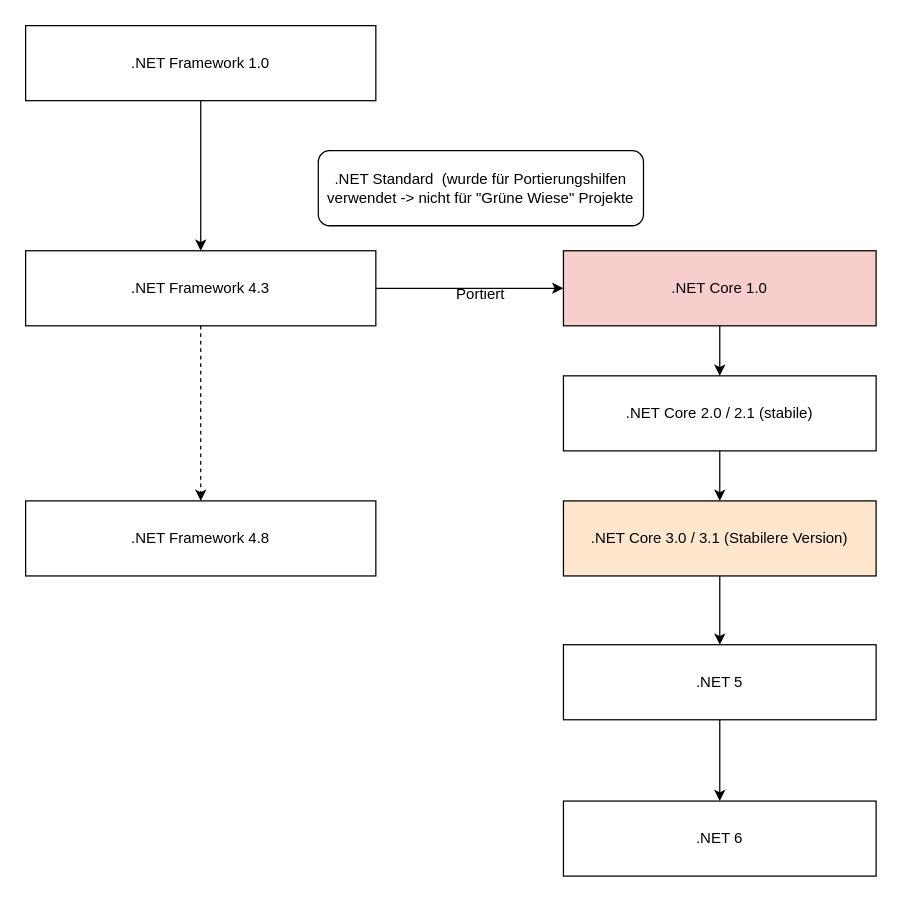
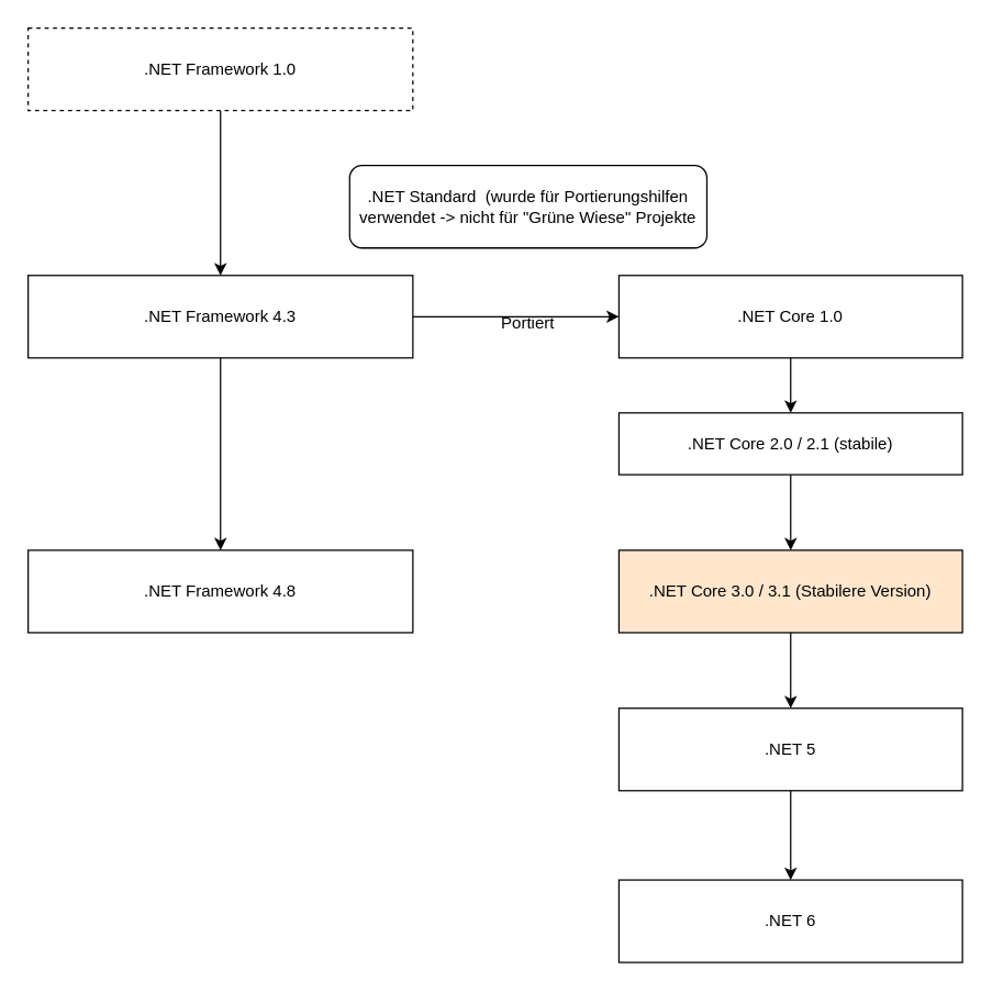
  <mxCell id="0" />
  <mxCell id="1" parent="0" />
- <mxCell id="2" value=".NET Framework 1.0" style="rounded=0;whiteSpace=wrap;html=1;" vertex="1" parent="1"><mxGeometry x="20" y="20" width="280" height="60" as="geometry" /></mxCell>
+ <mxCell id="2" value=".NET Framework 1.0" style="rounded=0;whiteSpace=wrap;html=1;dashed=1;" vertex="1" parent="1"><mxGeometry x="20" y="20" width="280" height="60" as="geometry" /></mxCell>
  <mxCell id="3" value=".NET Framework 4.8" style="rounded=0;whiteSpace=wrap;html=1;" vertex="1" parent="1"><mxGeometry x="20" y="400" width="280" height="60" as="geometry" /></mxCell>
  <mxCell id="4" value=".NET Framework 4.3" style="rounded=0;whiteSpace=wrap;html=1;" vertex="1" parent="1"><mxGeometry x="20" y="200" width="280" height="60" as="geometry" /></mxCell>
  <mxCell id="5" value="" style="endArrow=classic;html=1;rounded=0;exitX=0.5;exitY=1;exitDx=0;exitDy=0;" edge="1" parent="1" source="2" target="4"><mxGeometry width="50" height="50" relative="1" as="geometry"><mxPoint x="360" y="390" as="sourcePoint" /><mxPoint x="410" y="340" as="targetPoint" /></mxGeometry></mxCell>
- <mxCell id="6" value="" style="endArrow=classic;html=1;rounded=0;exitX=0.5;exitY=1;exitDx=0;exitDy=0;entryX=0.5;entryY=0;entryDx=0;entryDy=0;dashed=1;" edge="1" parent="1" source="4" target="3"><mxGeometry width="50" height="50" relative="1" as="geometry"><mxPoint x="360" y="390" as="sourcePoint" /><mxPoint x="410" y="340" as="targetPoint" /></mxGeometry></mxCell>
+ <mxCell id="6" value="" style="endArrow=classic;html=1;rounded=0;exitX=0.5;exitY=1;exitDx=0;exitDy=0;entryX=0.5;entryY=0;entryDx=0;entryDy=0;" edge="1" parent="1" source="4" target="3"><mxGeometry width="50" height="50" relative="1" as="geometry"><mxPoint x="360" y="390" as="sourcePoint" /><mxPoint x="410" y="340" as="targetPoint" /></mxGeometry></mxCell>
  <mxCell id="7" value="" style="endArrow=classic;html=1;rounded=0;exitX=1;exitY=0.5;exitDx=0;exitDy=0;" edge="1" parent="1" source="4" target="8"><mxGeometry width="50" height="50" relative="1" as="geometry"><mxPoint x="360" y="390" as="sourcePoint" /><mxPoint x="470" y="230" as="targetPoint" /></mxGeometry></mxCell>
- <mxCell id="8" value=".NET Core 1.0" style="rounded=0;whiteSpace=wrap;html=1;fillColor=#f8cecc;" vertex="1" parent="1"><mxGeometry x="450" y="200" width="250" height="60" as="geometry" /></mxCell>
+ <mxCell id="8" value=".NET Core 1.0" style="rounded=0;whiteSpace=wrap;html=1;" vertex="1" parent="1"><mxGeometry x="450" y="200" width="250" height="60" as="geometry" /></mxCell>
  <mxCell id="9" value="Portiert" style="text;html=1;strokeColor=none;fillColor=none;align=center;verticalAlign=middle;whiteSpace=wrap;rounded=0;" vertex="1" parent="1"><mxGeometry x="339" y="220" width="90" height="30" as="geometry" /></mxCell>
- <mxCell id="10" value=".NET Core 2.0 / 2.1 (stabile)" style="rounded=0;whiteSpace=wrap;html=1;" vertex="1" parent="1"><mxGeometry x="450" y="300" width="250" height="60" as="geometry" /></mxCell>
+ <mxCell id="10" value=".NET Core 2.0 / 2.1 (stabile)" style="rounded=0;whiteSpace=wrap;html=1;" vertex="1" parent="1"><mxGeometry x="450" y="300" width="250" height="45" as="geometry" /></mxCell>
  <mxCell id="11" value=".NET Core 3.0 / 3.1 (Stabilere Version)" style="rounded=0;whiteSpace=wrap;html=1;fillColor=#ffe6cc;" vertex="1" parent="1"><mxGeometry x="450" y="400" width="250" height="60" as="geometry" /></mxCell>
  <mxCell id="12" value="" style="endArrow=classic;html=1;rounded=0;exitX=0.5;exitY=1;exitDx=0;exitDy=0;entryX=0.5;entryY=0;entryDx=0;entryDy=0;" edge="1" parent="1" source="8" target="10"><mxGeometry width="50" height="50" relative="1" as="geometry"><mxPoint x="360" y="390" as="sourcePoint" /><mxPoint x="410" y="340" as="targetPoint" /></mxGeometry></mxCell>
  <mxCell id="13" value="" style="endArrow=classic;html=1;rounded=0;exitX=0.5;exitY=1;exitDx=0;exitDy=0;entryX=0.5;entryY=0;entryDx=0;entryDy=0;" edge="1" parent="1" source="10" target="11"><mxGeometry width="50" height="50" relative="1" as="geometry"><mxPoint x="360" y="390" as="sourcePoint" /><mxPoint x="410" y="340" as="targetPoint" /></mxGeometry></mxCell>
  <mxCell id="14" value=".NET 5" style="rounded=0;whiteSpace=wrap;html=1;" vertex="1" parent="1"><mxGeometry x="450" y="515" width="250" height="60" as="geometry" /></mxCell>
  <mxCell id="15" value="" style="endArrow=classic;html=1;rounded=0;exitX=0.5;exitY=1;exitDx=0;exitDy=0;entryX=0.5;entryY=0;entryDx=0;entryDy=0;" edge="1" parent="1" source="11" target="14"><mxGeometry width="50" height="50" relative="1" as="geometry"><mxPoint x="360" y="390" as="sourcePoint" /><mxPoint x="410" y="340" as="targetPoint" /></mxGeometry></mxCell>
  <mxCell id="16" value=".NET 6" style="rounded=0;whiteSpace=wrap;html=1;" vertex="1" parent="1"><mxGeometry x="450" y="640" width="250" height="60" as="geometry" /></mxCell>
  <mxCell id="17" value=".NET Standard&amp;nbsp; (wurde für Portierungshilfen verwendet -&amp;gt; nicht für &quot;Grüne Wiese&quot; Projekte" style="rounded=1;whiteSpace=wrap;html=1;" vertex="1" parent="1"><mxGeometry x="254" y="120" width="260" height="60" as="geometry" /></mxCell>
  <mxCell id="18" value="" style="endArrow=classic;html=1;rounded=0;exitX=0.5;exitY=1;exitDx=0;exitDy=0;entryX=0.5;entryY=0;entryDx=0;entryDy=0;" edge="1" parent="1" source="14" target="16"><mxGeometry width="50" height="50" relative="1" as="geometry"><mxPoint x="360" y="380" as="sourcePoint" /><mxPoint x="410" y="330" as="targetPoint" /></mxGeometry></mxCell>
